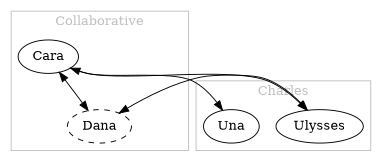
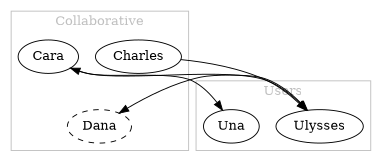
  digraph {
    edge [dir=both]
+   Charles
    Cara
    Dana [style=dashed]
    Una
    Ulysses
    subgraph cluster_1 {
      color=grey
      fontcolor=grey
      label=Collaborative
+     Charles
      Cara
      Dana
    }
    subgraph cluster_2 {
      color=grey
      fontcolor=grey
-     label=Charles
+     label=Users
      Una
      Ulysses
    }
-   Cara -> Dana
+   Charles -> Ulysses [dir=""]
    Cara -> Una [dir=""]
    Dana -> Ulysses
    Ulysses -> Cara
  }
